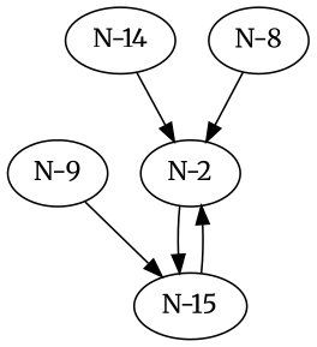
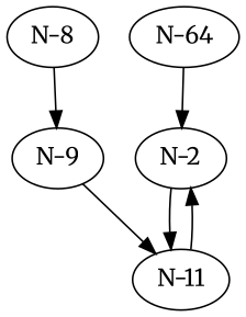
  digraph {
    fontname=Merriweather
    node [fontname=Merriweather]
    edge [fontname=Merriweather]
    "N-2"
-   "N-11" [label="N-15"]
-   "N-14"
+   "N-11"
+   "N-14" [label="N-64"]
    "N-8"
    "N-9"
    "N-2" -> "N-11"
    "N-11" -> "N-2"
    "N-14" -> "N-2"
-   "N-8" -> "N-2"
+   "N-8" -> "N-9"
    "N-9" -> "N-11"
  }
